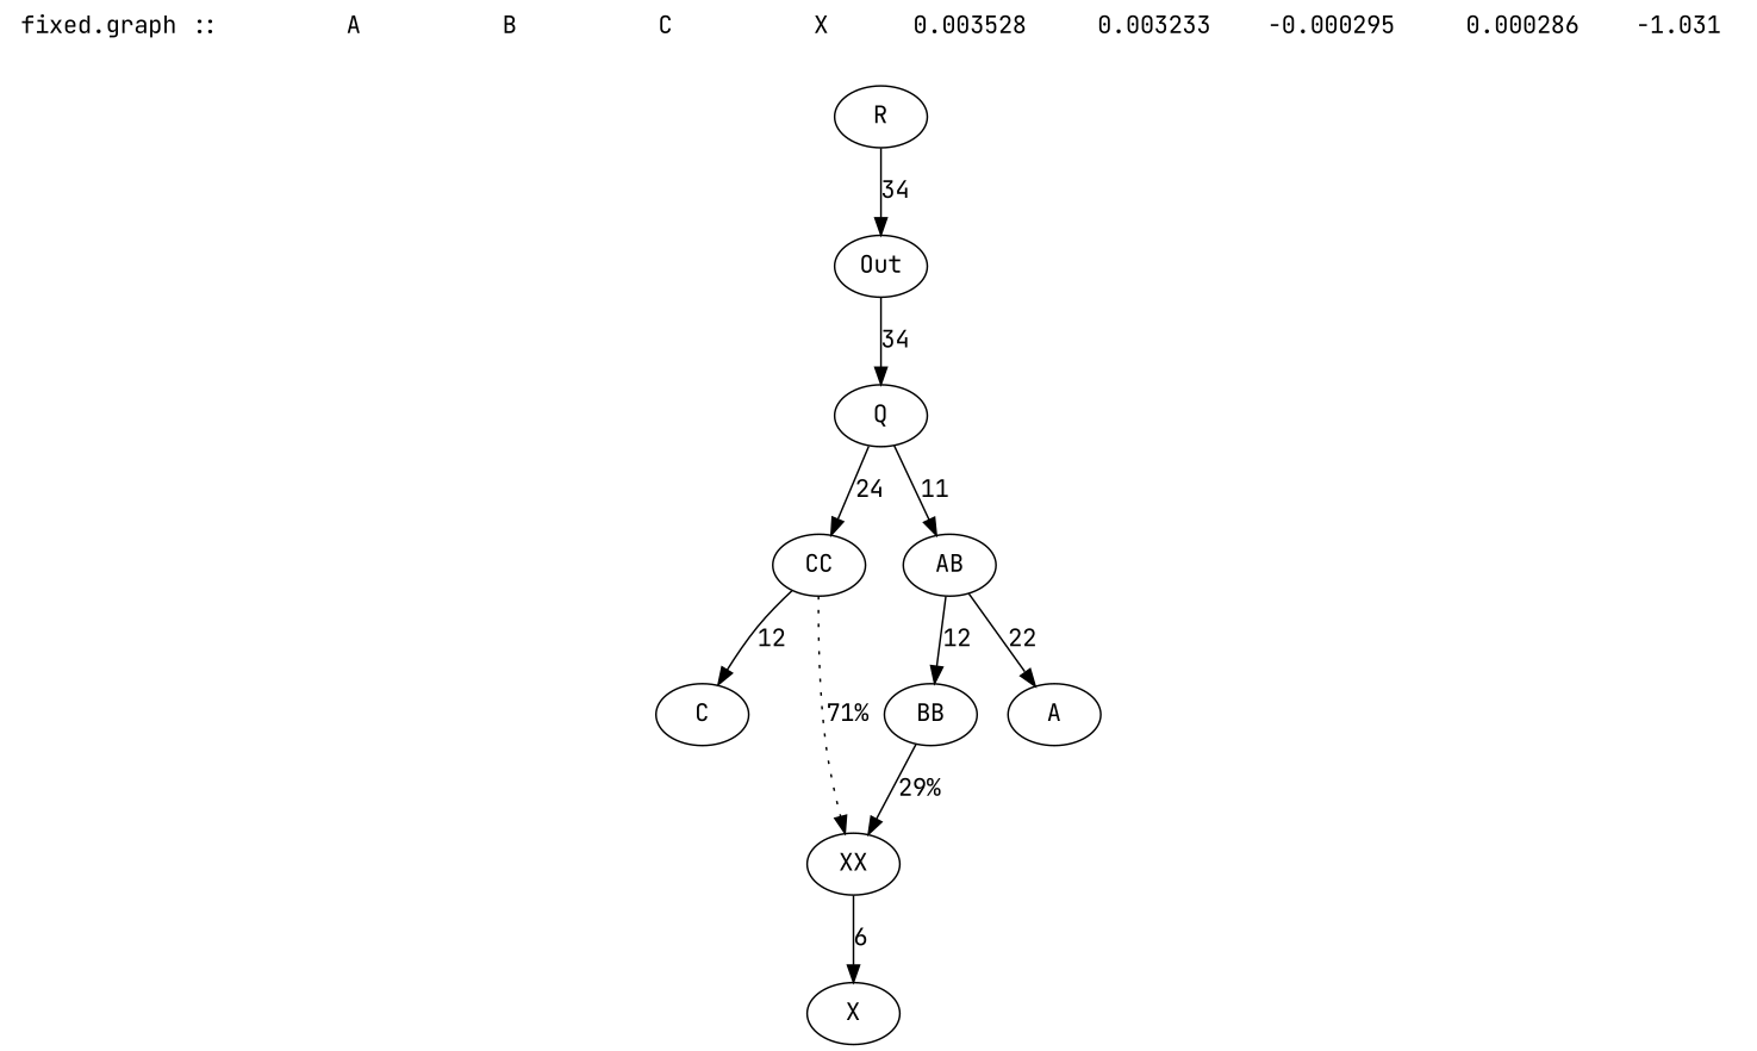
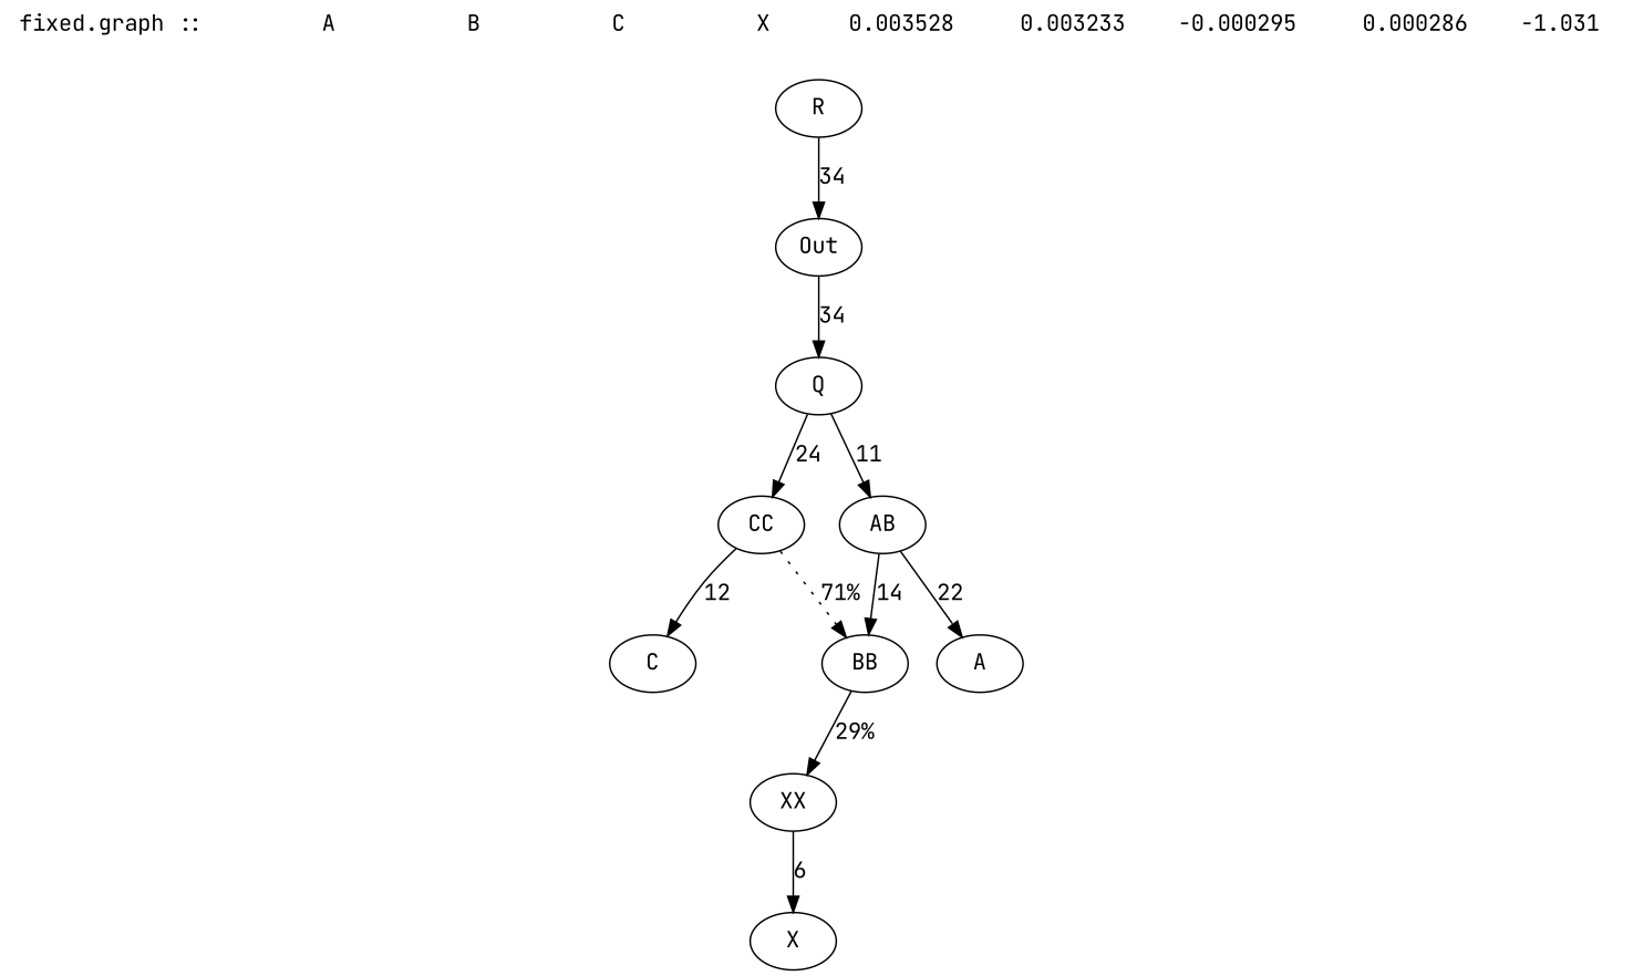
  digraph {
    fontname="JetBrains Mono"
    label="fixed.graph ::         A          B          C          X      0.003528     0.003233    -0.000295     0.000286    -1.031 \n"
    labelloc=t
    node [fontname="JetBrains Mono"]
    edge [fontname="JetBrains Mono"]
    n1 [label=Out]
    Q
    n3 [label=A]
    n4 [label=C]
    n5 [label=X]
    R
    CC
    AB
    XX
    BB
    n1 -> Q [label=34]
    Q -> CC [label=24]
    Q -> AB [label=11]
    R -> n1 [label=34]
    CC -> n4 [label=12]
-   CC -> XX [label="71%" style=dotted]
+   CC -> BB [label="71%" style=dotted]
    AB -> n3 [label=22]
-   AB -> BB [label=12]
+   AB -> BB [label=14]
    XX -> n5 [label=6]
    BB -> XX [label="29%" style=solid]
  }
